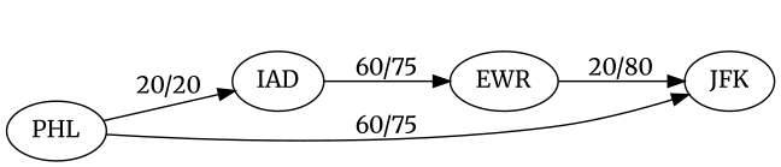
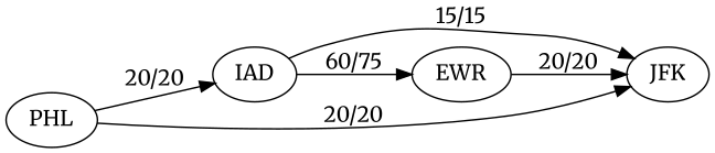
  digraph {
    fontname=Merriweather
    rankdir=LR
    node [fontname=Merriweather]
    edge [fontname=Merriweather]
    PHL
    IAD
    JFK
    EWR
    PHL -> IAD [label="20/20"]
-   PHL -> JFK [label="60/75"]
+   PHL -> JFK [label="20/20"]
+   IAD -> JFK [label="15/15"]
    IAD -> EWR [label="60/75"]
-   EWR -> JFK [label="20/80"]
+   EWR -> JFK [label="20/20"]
  }
